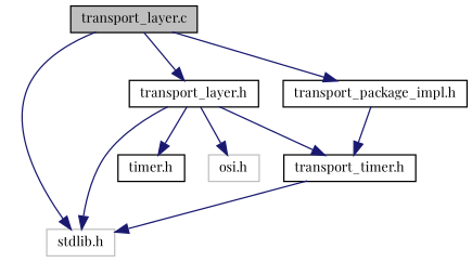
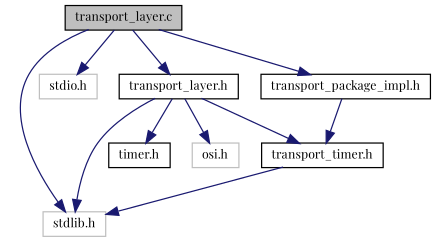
  digraph {
    fontname="Playfair Display"
    node [color=black fillcolor=white fontname="Playfair Display" fontsize=10 shape=record style=filled]
    edge [color=midnightblue fontname="Playfair Display" fontsize=10 labelfontname=Helvetica labelfontsize=10 style=solid]
    n1 [fillcolor=grey75 fontcolor=black height=0.2 label="transport_layer.c" width=0.4]
    n2 [color=grey75 height=0.2 label="stdlib.h" width=0.4]
+   n3 [color=grey75 height=0.2 label="stdio.h" width=0.4]
    n4 [height=0.2 label="transport_layer.h" width=0.4]
    n5 [height=0.2 label="transport_package_impl.h" width=0.4]
    n6 [height=0.2 label="timer.h" width=0.4]
    n7 [color=grey75 height=0.2 label="osi.h" width=0.4]
    n8 [height=0.2 label="transport_timer.h" width=0.4]
    n1 -> n2
+   n1 -> n3
    n1 -> n4
    n1 -> n5
    n4 -> n2
    n4 -> n6
    n4 -> n7
    n4 -> n8
    n5 -> n8
    n8 -> n2
  }
